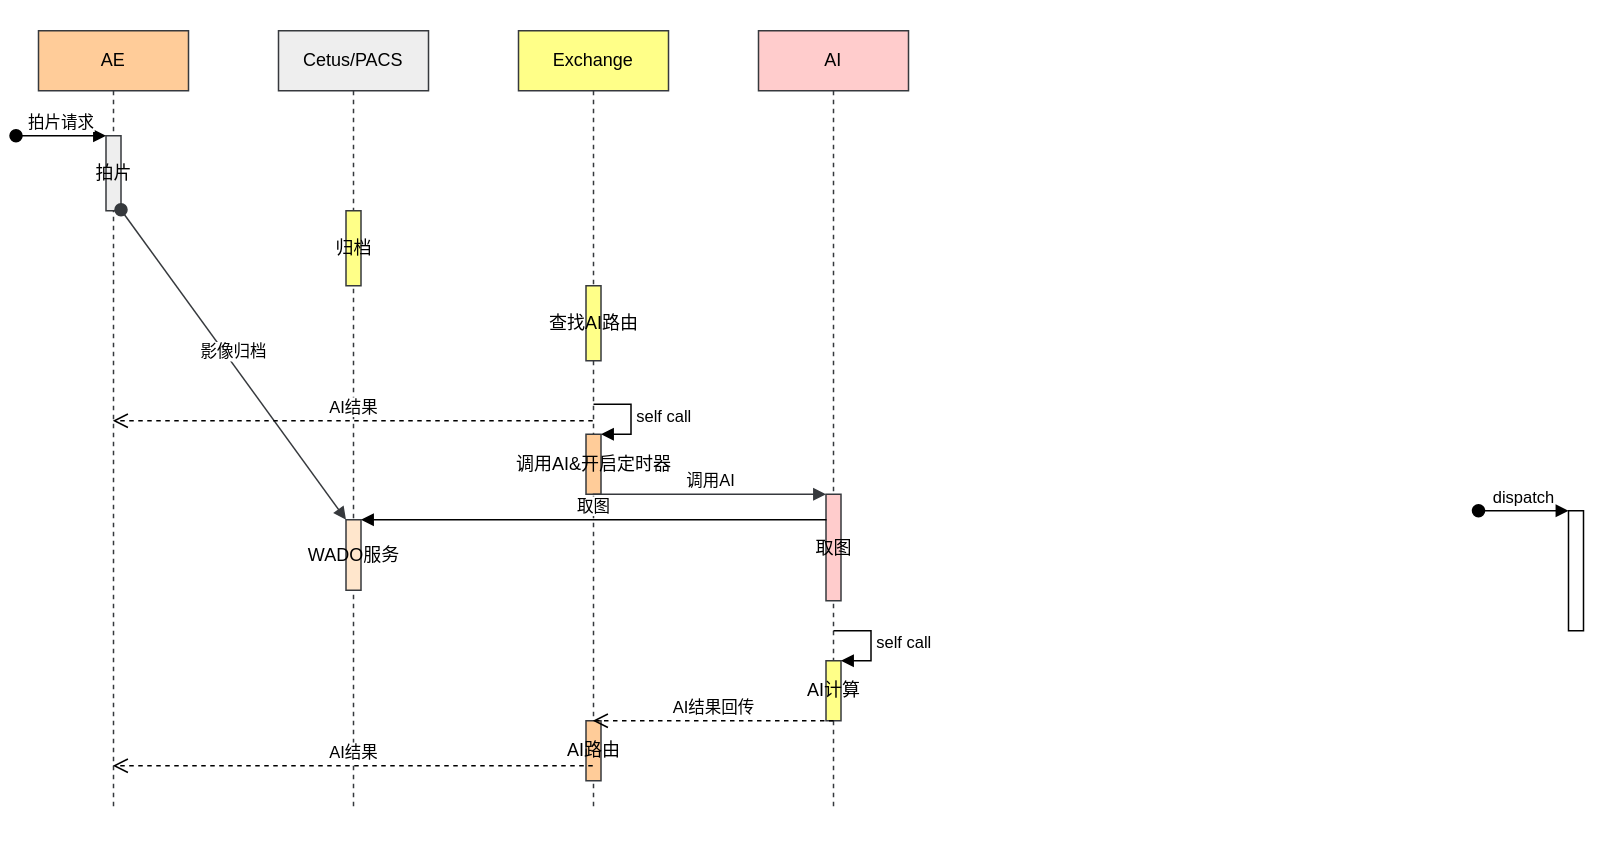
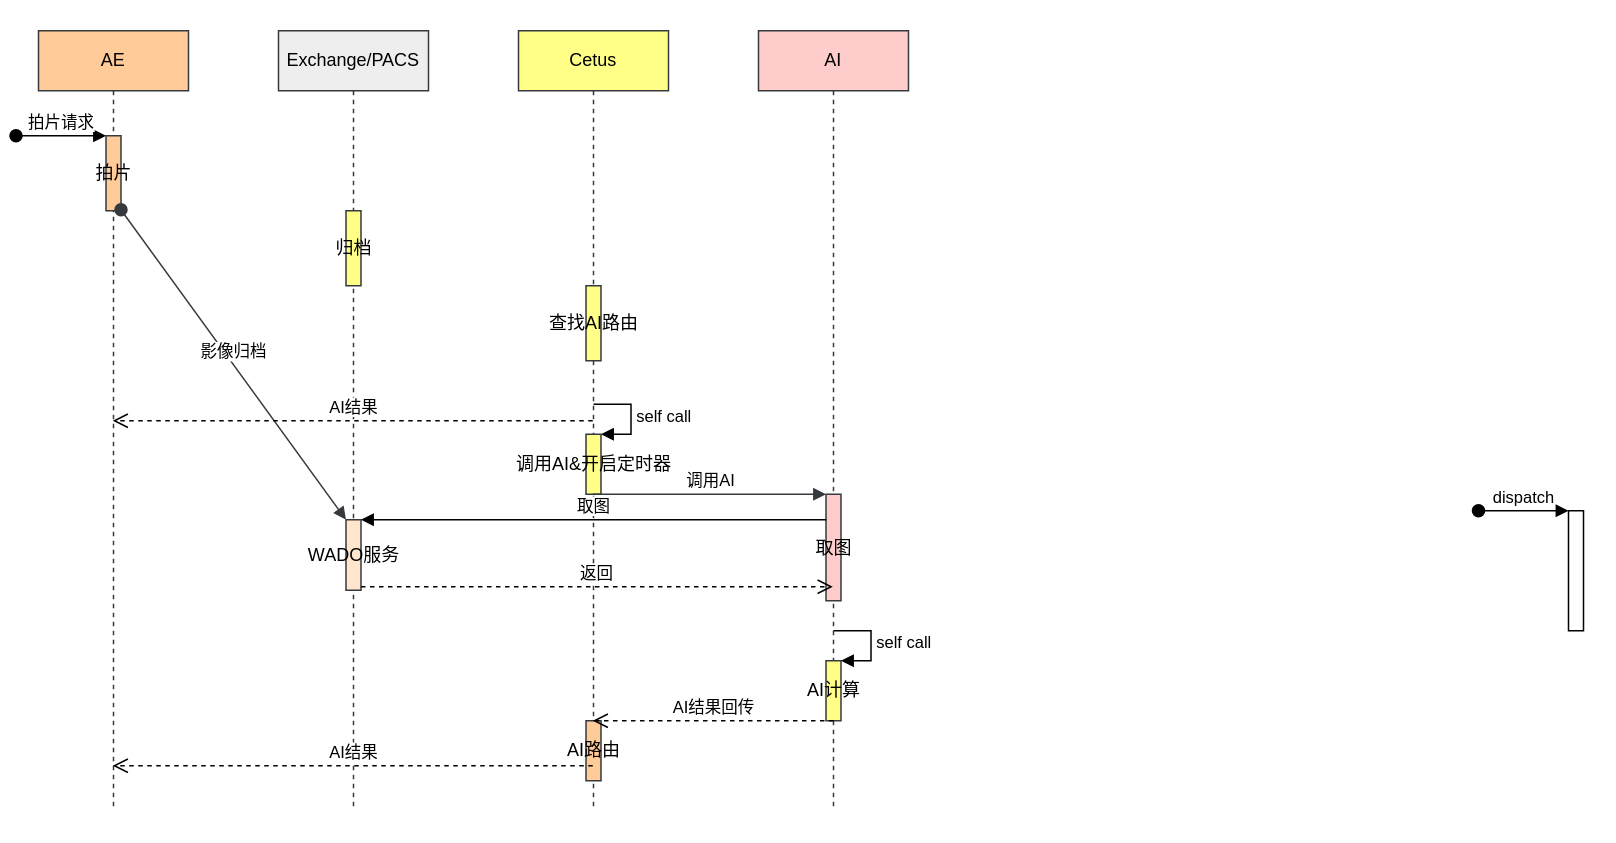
  <mxCell id="0" />
  <mxCell id="1" parent="0" />
  <mxCell id="2" value="AE" style="shape=umlLifeline;perimeter=lifelinePerimeter;whiteSpace=wrap;html=1;container=1;collapsible=0;recursiveResize=0;outlineConnect=0;fillColor=#ffcc99;strokeColor=#36393d;" parent="1" vertex="1"><mxGeometry x="20" y="20" width="100" height="520" as="geometry" /></mxCell>
- <mxCell id="3" value="拍片" style="html=1;points=[];perimeter=orthogonalPerimeter;fillColor=#eeeeee;strokeColor=#36393d;" parent="2" vertex="1"><mxGeometry x="45" y="70" width="10" height="50" as="geometry" /></mxCell>
+ <mxCell id="3" value="拍片" style="html=1;points=[];perimeter=orthogonalPerimeter;fillColor=#ffcc99;strokeColor=#36393d;" parent="2" vertex="1"><mxGeometry x="45" y="70" width="10" height="50" as="geometry" /></mxCell>
  <mxCell id="4" value="拍片请求" style="html=1;verticalAlign=bottom;startArrow=oval;endArrow=block;startSize=8;rounded=0;" parent="2" target="3" edge="1"><mxGeometry relative="1" as="geometry"><mxPoint x="-15" y="70" as="sourcePoint" /></mxGeometry></mxCell>
- <mxCell id="5" value="Cetus/PACS" style="shape=umlLifeline;perimeter=lifelinePerimeter;whiteSpace=wrap;html=1;container=1;collapsible=0;recursiveResize=0;outlineConnect=0;fillColor=#eeeeee;strokeColor=#36393d;" parent="1" vertex="1"><mxGeometry x="180" y="20" width="100" height="520" as="geometry" /></mxCell>
+ <mxCell id="5" value="Exchange/PACS" style="shape=umlLifeline;perimeter=lifelinePerimeter;whiteSpace=wrap;html=1;container=1;collapsible=0;recursiveResize=0;outlineConnect=0;fillColor=#eeeeee;strokeColor=#36393d;" parent="1" vertex="1"><mxGeometry x="180" y="20" width="100" height="520" as="geometry" /></mxCell>
  <mxCell id="6" value="归档" style="html=1;points=[];perimeter=orthogonalPerimeter;fillColor=#ffff88;strokeColor=#36393d;" parent="5" vertex="1"><mxGeometry x="45" y="120" width="10" height="50" as="geometry" /></mxCell>
  <mxCell id="7" value="WADO服务" style="html=1;points=[];perimeter=orthogonalPerimeter;fillColor=#ffe6cc;strokeColor=#36393d;" parent="5" vertex="1"><mxGeometry x="45" y="326" width="10" height="47" as="geometry" /></mxCell>
- <mxCell id="8" value="Exchange" style="shape=umlLifeline;perimeter=lifelinePerimeter;whiteSpace=wrap;html=1;container=1;collapsible=0;recursiveResize=0;outlineConnect=0;fillColor=#ffff88;strokeColor=#36393d;" parent="1" vertex="1"><mxGeometry x="340" y="20" width="100" height="520" as="geometry" /></mxCell>
+ <mxCell id="8" value="Cetus" style="shape=umlLifeline;perimeter=lifelinePerimeter;whiteSpace=wrap;html=1;container=1;collapsible=0;recursiveResize=0;outlineConnect=0;fillColor=#ffff88;strokeColor=#36393d;" parent="1" vertex="1"><mxGeometry x="340" y="20" width="100" height="520" as="geometry" /></mxCell>
  <mxCell id="9" value="查找AI路由" style="html=1;points=[];perimeter=orthogonalPerimeter;fillColor=#ffff88;strokeColor=#36393d;" parent="8" vertex="1"><mxGeometry x="45" y="170" width="10" height="50" as="geometry" /></mxCell>
- <mxCell id="10" value="调用AI&amp;amp;开启定时器" style="html=1;points=[];perimeter=orthogonalPerimeter;fillColor=#ffcc99;strokeColor=#36393d;" parent="8" vertex="1"><mxGeometry x="45" y="269" width="10" height="40" as="geometry" /></mxCell>
+ <mxCell id="10" value="调用AI&amp;amp;开启定时器" style="html=1;points=[];perimeter=orthogonalPerimeter;fillColor=#ffff88;strokeColor=#36393d;" parent="8" vertex="1"><mxGeometry x="45" y="269" width="10" height="40" as="geometry" /></mxCell>
  <mxCell id="11" value="self call" style="edgeStyle=orthogonalEdgeStyle;html=1;align=left;spacingLeft=2;endArrow=block;rounded=0;entryX=1;entryY=0;" parent="8" target="10" edge="1"><mxGeometry relative="1" as="geometry"><mxPoint x="50" y="249" as="sourcePoint" /><Array as="points"><mxPoint x="75" y="249" /></Array></mxGeometry></mxCell>
  <mxCell id="12" value="AI路由" style="html=1;points=[];perimeter=orthogonalPerimeter;fillColor=#ffcc99;strokeColor=#36393d;" parent="8" vertex="1"><mxGeometry x="45" y="460" width="10" height="40" as="geometry" /></mxCell>
  <mxCell id="13" value="AI" style="shape=umlLifeline;perimeter=lifelinePerimeter;whiteSpace=wrap;html=1;container=1;collapsible=0;recursiveResize=0;outlineConnect=0;fillColor=#ffcccc;strokeColor=#36393d;" parent="1" vertex="1"><mxGeometry x="500" y="20" width="100" height="520" as="geometry" /></mxCell>
  <mxCell id="14" value="取图" style="html=1;points=[];perimeter=orthogonalPerimeter;fillColor=#ffcccc;strokeColor=#36393d;" parent="13" vertex="1"><mxGeometry x="45" y="309" width="10" height="71" as="geometry" /></mxCell>
  <mxCell id="15" value="AI计算" style="html=1;points=[];perimeter=orthogonalPerimeter;fillColor=#ffff88;strokeColor=#36393d;" parent="13" vertex="1"><mxGeometry x="45" y="420" width="10" height="40" as="geometry" /></mxCell>
  <mxCell id="16" value="self call" style="edgeStyle=orthogonalEdgeStyle;html=1;align=left;spacingLeft=2;endArrow=block;rounded=0;entryX=1;entryY=0;" parent="13" target="15" edge="1"><mxGeometry relative="1" as="geometry"><mxPoint x="50" y="400" as="sourcePoint" /><Array as="points"><mxPoint x="75" y="400" /></Array></mxGeometry></mxCell>
  <mxCell id="17" value="影像归档" style="html=1;verticalAlign=bottom;startArrow=oval;endArrow=block;startSize=8;rounded=0;exitX=1;exitY=0.988;exitDx=0;exitDy=0;exitPerimeter=0;fillColor=#ffcc99;strokeColor=#36393d;" parent="1" source="3" target="7" edge="1"><mxGeometry relative="1" as="geometry"><mxPoint x="165" y="170" as="sourcePoint" /></mxGeometry></mxCell>
  <mxCell id="18" value="" style="html=1;points=[];perimeter=orthogonalPerimeter;" parent="1" vertex="1"><mxGeometry x="1040" y="340" width="10" height="80" as="geometry" /></mxCell>
  <mxCell id="19" value="dispatch" style="html=1;verticalAlign=bottom;startArrow=oval;endArrow=block;startSize=8;rounded=0;" parent="1" target="18" edge="1"><mxGeometry relative="1" as="geometry"><mxPoint x="980" y="340" as="sourcePoint" /></mxGeometry></mxCell>
  <mxCell id="20" value="调用AI" style="html=1;verticalAlign=bottom;endArrow=block;entryX=0;entryY=0;rounded=0;fillColor=#ffff88;strokeColor=#36393d;" parent="1" source="8" target="14" edge="1"><mxGeometry relative="1" as="geometry"><mxPoint x="475" y="329" as="sourcePoint" /></mxGeometry></mxCell>
  <mxCell id="21" value="取图" style="html=1;verticalAlign=bottom;endArrow=block;entryX=1;entryY=0;rounded=0;exitX=0.033;exitY=0.239;exitDx=0;exitDy=0;exitPerimeter=0;" parent="1" source="14" target="7" edge="1"><mxGeometry relative="1" as="geometry"><mxPoint x="530" y="363" as="sourcePoint" /></mxGeometry></mxCell>
+ <mxCell id="22" value="返回" style="html=1;verticalAlign=bottom;endArrow=open;dashed=1;endSize=8;exitX=1;exitY=0.95;rounded=0;" parent="1" source="7" target="13" edge="1"><mxGeometry relative="1" as="geometry"><mxPoint x="295" y="397" as="targetPoint" /></mxGeometry></mxCell>
  <mxCell id="23" value="AI结果" style="html=1;verticalAlign=bottom;endArrow=open;dashed=1;endSize=8;rounded=0;" parent="1" source="8" target="2" edge="1"><mxGeometry relative="1" as="geometry"><mxPoint x="390" y="470" as="sourcePoint" /><mxPoint x="310" y="470" as="targetPoint" /></mxGeometry></mxCell>
  <mxCell id="24" value="AI结果回传" style="html=1;verticalAlign=bottom;endArrow=open;dashed=1;endSize=8;rounded=0;" parent="1" target="8" edge="1"><mxGeometry relative="1" as="geometry"><mxPoint x="550" y="480" as="sourcePoint" /><mxPoint x="470" y="480" as="targetPoint" /></mxGeometry></mxCell>
  <mxCell id="25" value="AI结果" style="html=1;verticalAlign=bottom;endArrow=open;dashed=1;endSize=8;rounded=0;" parent="1" source="8" target="2" edge="1"><mxGeometry relative="1" as="geometry"><mxPoint x="390" y="490" as="sourcePoint" /><mxPoint x="310" y="490" as="targetPoint" /><Array as="points"><mxPoint x="350" y="510" /></Array></mxGeometry></mxCell>
